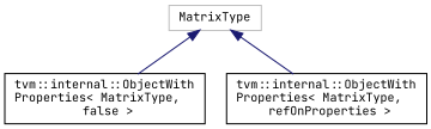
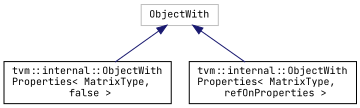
  digraph {
    rankdir=TB
    fontname="JetBrains Mono"
    node [color=black fillcolor=white fontname="JetBrains Mono" fontsize=10 shape=record style=filled]
    edge [color=midnightblue dir=back fontname="JetBrains Mono" fontsize=10 labelfontname=Helvetica labelfontsize=10 style=solid]
-   n1 [color=grey75 height=0.2 label=MatrixType width=0.4]
+   n1 [color=grey75 height=0.2 label=ObjectWith width=0.4]
    n2 [height=0.2 label="tvm::internal::ObjectWith\lProperties\< MatrixType,\l false \>" width=0.4]
    n3 [height=0.2 label="tvm::internal::ObjectWith\lProperties\< MatrixType,\l refOnProperties \>" width=0.4]
    n1 -> n2
    n1 -> n3
  }
